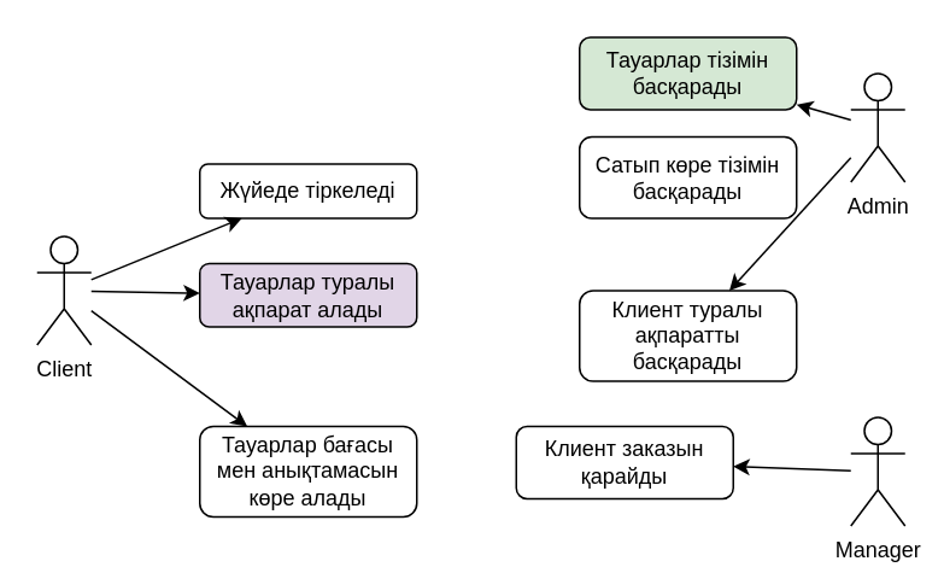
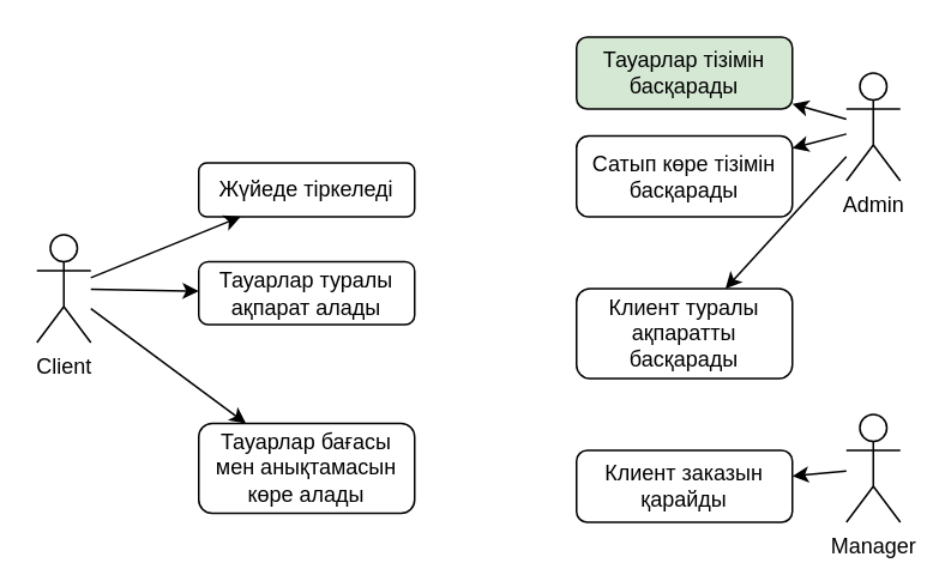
  <mxCell id="0" />
  <mxCell id="1" parent="0" />
  <mxCell id="2" value="Client" style="shape=umlActor;verticalLabelPosition=bottom;verticalAlign=top;html=1;outlineConnect=0;" vertex="1" parent="1"><mxGeometry x="20" y="130" width="30" height="60" as="geometry" /></mxCell>
  <mxCell id="3" value="Жүйеде тіркеледі" style="rounded=1;whiteSpace=wrap;html=1;" vertex="1" parent="1"><mxGeometry x="110" y="90" width="120" height="30" as="geometry" /></mxCell>
- <mxCell id="4" value="Тауарлар туралы ақпарат алады" style="rounded=1;whiteSpace=wrap;html=1;fillColor=#e1d5e7;" vertex="1" parent="1"><mxGeometry x="110" y="145" width="120" height="35" as="geometry" /></mxCell>
+ <mxCell id="4" value="Тауарлар туралы ақпарат алады" style="rounded=1;whiteSpace=wrap;html=1;" vertex="1" parent="1"><mxGeometry x="110" y="145" width="120" height="35" as="geometry" /></mxCell>
  <mxCell id="5" value="Тауарлар бағасы мен анықтамасын көре алады" style="rounded=1;whiteSpace=wrap;html=1;" vertex="1" parent="1"><mxGeometry x="110" y="235" width="120" height="50" as="geometry" /></mxCell>
  <mxCell id="6" value="" style="endArrow=classic;html=1;rounded=0;" edge="1" parent="1" source="2" target="3"><mxGeometry width="50" height="50" relative="1" as="geometry"><mxPoint x="130" y="190" as="sourcePoint" /><mxPoint x="180" y="140" as="targetPoint" /></mxGeometry></mxCell>
  <mxCell id="7" value="" style="endArrow=classic;html=1;rounded=0;" edge="1" parent="1" source="2" target="4"><mxGeometry width="50" height="50" relative="1" as="geometry"><mxPoint x="60" y="164" as="sourcePoint" /><mxPoint x="143" y="130" as="targetPoint" /></mxGeometry></mxCell>
  <mxCell id="8" value="" style="endArrow=classic;html=1;rounded=0;" edge="1" parent="1" source="2" target="5"><mxGeometry width="50" height="50" relative="1" as="geometry"><mxPoint x="60" y="170" as="sourcePoint" /><mxPoint x="120" y="171" as="targetPoint" /></mxGeometry></mxCell>
  <mxCell id="9" value="Admin" style="shape=umlActor;verticalLabelPosition=bottom;verticalAlign=top;html=1;outlineConnect=0;" vertex="1" parent="1"><mxGeometry x="470" y="40" width="30" height="60" as="geometry" /></mxCell>
  <mxCell id="10" value="Manager" style="shape=umlActor;verticalLabelPosition=bottom;verticalAlign=top;html=1;outlineConnect=0;" vertex="1" parent="1"><mxGeometry x="470" y="230" width="30" height="60" as="geometry" /></mxCell>
  <mxCell id="11" value="Тауарлар тізімін басқарады" style="rounded=1;whiteSpace=wrap;html=1;fillColor=#d5e8d4;" vertex="1" parent="1"><mxGeometry x="320" y="20" width="120" height="40" as="geometry" /></mxCell>
  <mxCell id="12" value="Сатып көре тізімін басқарады" style="rounded=1;whiteSpace=wrap;html=1;" vertex="1" parent="1"><mxGeometry x="320" y="75" width="120" height="45" as="geometry" /></mxCell>
  <mxCell id="13" value="Клиент туралы ақпаратты басқарады" style="rounded=1;whiteSpace=wrap;html=1;" vertex="1" parent="1"><mxGeometry x="320" y="160" width="120" height="50" as="geometry" /></mxCell>
- <mxCell id="14" value="Клиент заказын қарайды" style="rounded=1;whiteSpace=wrap;html=1;" vertex="1" parent="1"><mxGeometry x="285" y="235" width="120" height="40" as="geometry" /></mxCell>
+ <mxCell id="14" value="Клиент заказын қарайды" style="rounded=1;whiteSpace=wrap;html=1;" vertex="1" parent="1"><mxGeometry x="320" y="250" width="120" height="40" as="geometry" /></mxCell>
  <mxCell id="15" value="" style="endArrow=classic;html=1;rounded=0;" edge="1" parent="1" source="9" target="11"><mxGeometry width="50" height="50" relative="1" as="geometry"><mxPoint x="200" y="130" as="sourcePoint" /><mxPoint x="250" y="80" as="targetPoint" /></mxGeometry></mxCell>
+ <mxCell id="16" value="" style="endArrow=classic;html=1;rounded=0;" edge="1" parent="1" source="9" target="12"><mxGeometry width="50" height="50" relative="1" as="geometry"><mxPoint x="480" y="76" as="sourcePoint" /><mxPoint x="450" y="67" as="targetPoint" /></mxGeometry></mxCell>
  <mxCell id="17" value="" style="endArrow=classic;html=1;rounded=0;" edge="1" parent="1" source="9" target="13"><mxGeometry width="50" height="50" relative="1" as="geometry"><mxPoint x="480" y="84" as="sourcePoint" /><mxPoint x="450" y="92" as="targetPoint" /></mxGeometry></mxCell>
  <mxCell id="18" value="" style="endArrow=classic;html=1;rounded=0;" edge="1" parent="1" source="10" target="14"><mxGeometry width="50" height="50" relative="1" as="geometry"><mxPoint x="370" y="220" as="sourcePoint" /><mxPoint x="420" y="170" as="targetPoint" /></mxGeometry></mxCell>
